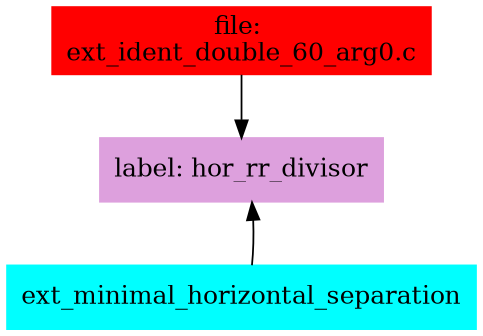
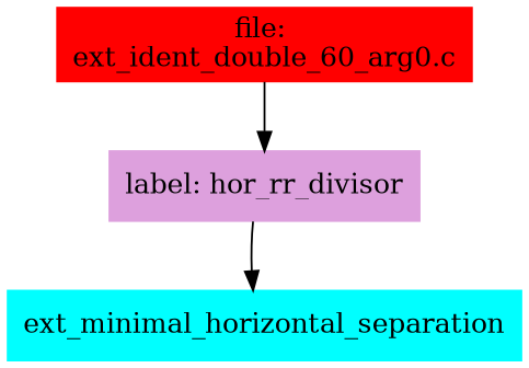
  digraph {
    node [shape=box style=filled]
    n1 [color=red label="file: \next_ident_double_60_arg0.c"]
    n2 [color=plum label="label: hor_rr_divisor"]
    n3 [color=cyan1 label=ext_minimal_horizontal_separation]
    n1 -> n2
-   n3 -> n2
+   n2 -> n3
  }
